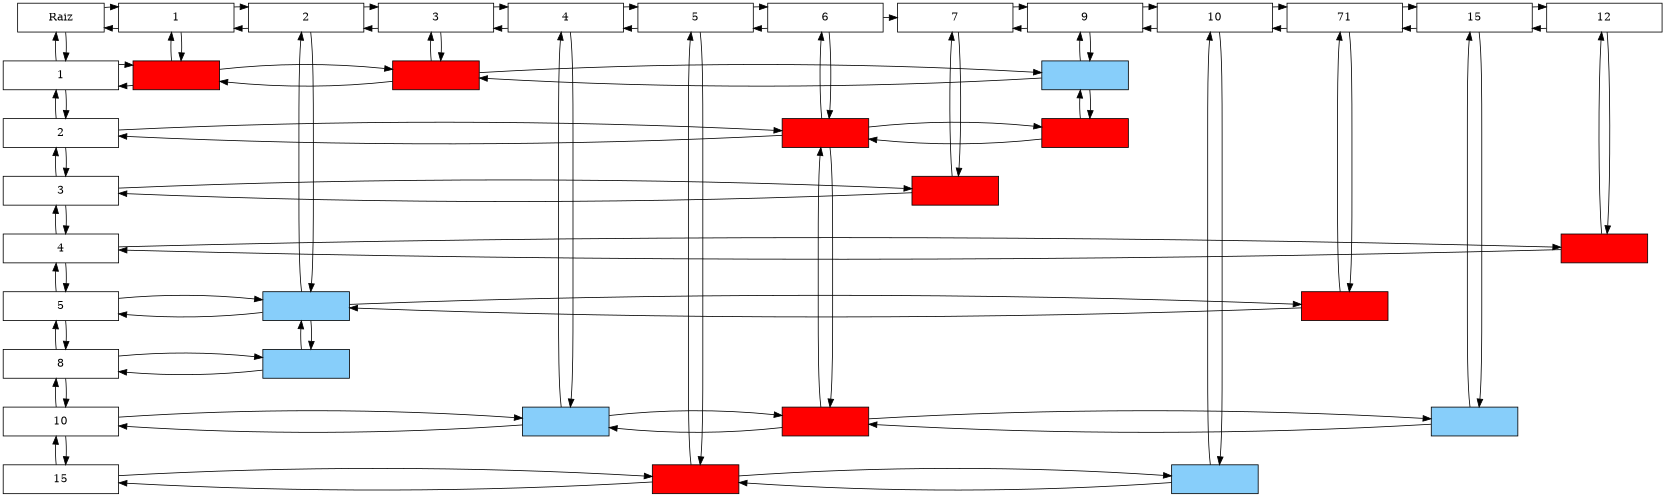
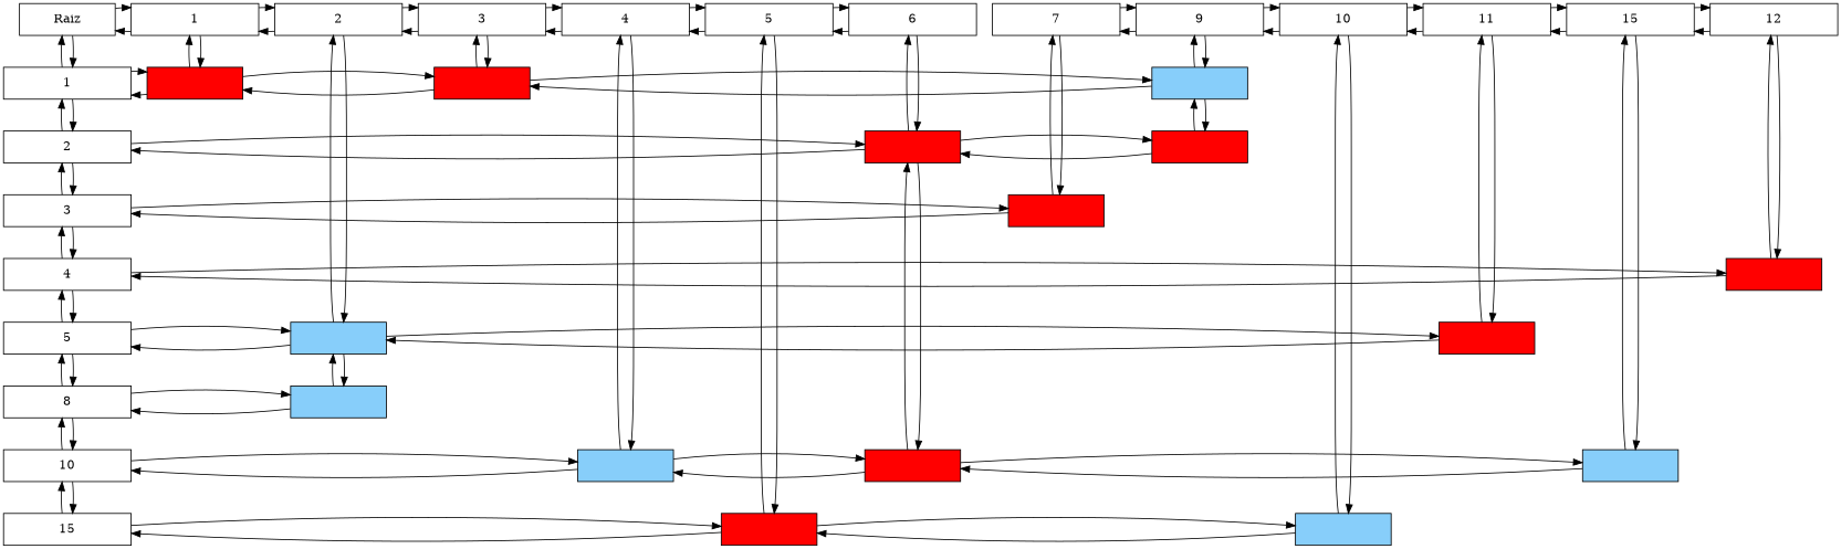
  digraph {
    node [group=1 shape=box]
    n1 [label=Raiz width=1.5]
    n2 [group=2 label=1 width=2.0]
    n3 [group=3 label=2 width=2.0]
    n4 [group=4 label=3 width=2.0]
    n5 [group=5 label=4 width=2.0]
    n6 [group=6 label=5 width=2.0]
    n7 [group=7 label=6 width=2.0]
    n8 [group=8 label=7 width=2.0]
    n9 [group=9 label=9 width=2.0]
    n10 [group=10 label=10 width=2.0]
-   n11 [group=11 label=71 width=2.0]
+   n11 [group=11 label=11 width=2.0]
    n12 [group=12 label=15 width=2.0]
    n13 [group=13 label=12 width=2.0]
    n14 [label=1 width=2.0]
    n15 [fillcolor=red group=2 label=" " style=filled width=1.5]
    n16 [fillcolor=red group=4 label=" " style=filled width=1.5]
    n17 [fillcolor=lightskyblue group=9 label=" " style=filled width=1.5]
    n18 [label=2 width=2.0]
    n19 [fillcolor=red group=7 label=" " style=filled width=1.5]
    n20 [fillcolor=red group=9 label=" " style=filled width=1.5]
    n21 [label=3 width=2.0]
    n22 [fillcolor=red group=8 label=" " style=filled width=1.5]
    n23 [label=4 width=2.0]
    n24 [fillcolor=red group=13 label=" " style=filled width=1.5]
    n25 [label=5 width=2.0]
    n26 [fillcolor=lightskyblue group=3 label=" " style=filled width=1.5]
    n27 [fillcolor=red group=11 label=" " style=filled width=1.5]
    n28 [label=8 width=2.0]
    n29 [fillcolor=lightskyblue group=3 label=" " style=filled width=1.5]
    n30 [label=10 width=2.0]
    n31 [fillcolor=lightskyblue group=5 label=" " style=filled width=1.5]
    n32 [fillcolor=red group=7 label=" " style=filled width=1.5]
    n33 [fillcolor=lightskyblue group=12 label=" " style=filled width=1.5]
    n34 [label=15 width=2.0]
    n35 [fillcolor=red group=6 label=" " style=filled width=1.5]
    n36 [fillcolor=lightskyblue group=10 label=" " style=filled width=1.5]
    subgraph sub_1 {
      rank=same
      n1
      n2
      n3
      n4
      n5
      n6
      n7
      n8
      n9
      n10
      n11
      n12
      n13
    }
    subgraph sub_2 {
      rank=same
      n14
      n15
      n16
      n17
    }
    subgraph sub_3 {
      rank=same
      n18
      n19
      n20
    }
    subgraph sub_4 {
      rank=same
      n21
      n22
    }
    subgraph sub_5 {
      rank=same
      n23
      n24
    }
    subgraph sub_6 {
      rank=same
      n25
      n26
      n27
    }
    subgraph sub_7 {
      rank=same
      n28
      n29
    }
    subgraph sub_8 {
      rank=same
      n30
      n31
      n32
      n33
    }
    subgraph sub_9 {
      rank=same
      n34
      n35
      n36
    }
    n1 -> n2 [dir=back]
    n1 -> n2
    n1 -> n14 [dir=back]
    n1 -> n14
    n2 -> n3 [dir=back]
    n2 -> n3
    n2 -> n15 [dir=back]
    n2 -> n15
    n3 -> n4 [dir=back]
    n3 -> n4
    n3 -> n26 [dir=back]
    n3 -> n26
    n4 -> n5 [dir=back]
    n4 -> n5
    n4 -> n16 [dir=back]
    n4 -> n16
    n5 -> n6 [dir=back]
    n5 -> n6
    n5 -> n31 [dir=back]
    n5 -> n31
    n6 -> n7 [dir=back]
    n6 -> n7
    n6 -> n35 [dir=back]
    n6 -> n35
-   n7 -> n8
    n7 -> n19 [dir=back]
    n7 -> n19
    n8 -> n9 [dir=back]
    n8 -> n9
    n8 -> n22 [dir=back]
    n8 -> n22
    n9 -> n10 [dir=back]
    n9 -> n10
    n9 -> n17 [dir=back]
    n9 -> n17
    n10 -> n11 [dir=back]
    n10 -> n11
    n10 -> n36 [dir=back]
    n10 -> n36
    n11 -> n12 [dir=back]
    n11 -> n12
    n11 -> n27 [dir=back]
    n11 -> n27
    n12 -> n13 [dir=back]
    n12 -> n13
    n12 -> n33 [dir=back]
    n12 -> n33
    n13 -> n24 [dir=back]
    n13 -> n24
    n14 -> n15 [dir=back]
    n14 -> n15
    n14 -> n18 [dir=back]
    n14 -> n18
    n15 -> n16 [dir=back]
    n15 -> n16
    n16 -> n17 [dir=back]
    n16 -> n17
    n17 -> n20 [dir=back]
    n17 -> n20
    n18 -> n19 [dir=back]
    n18 -> n19
    n18 -> n21 [dir=back]
    n18 -> n21
    n19 -> n20 [dir=back]
    n19 -> n20
    n19 -> n32 [dir=back]
    n19 -> n32
    n21 -> n22 [dir=back]
    n21 -> n22
    n21 -> n23 [dir=back]
    n21 -> n23
    n23 -> n24 [dir=back]
    n23 -> n24
    n23 -> n25 [dir=back]
    n23 -> n25
    n25 -> n26 [dir=back]
    n25 -> n26
    n25 -> n28 [dir=back]
    n25 -> n28
    n26 -> n27 [dir=back]
    n26 -> n27
    n26 -> n29 [dir=back]
    n26 -> n29
    n28 -> n29 [dir=back]
    n28 -> n29
    n28 -> n30 [dir=back]
    n28 -> n30
    n30 -> n31 [dir=back]
    n30 -> n31
    n30 -> n34 [dir=back]
    n30 -> n34
    n31 -> n32 [dir=back]
    n31 -> n32
    n32 -> n33 [dir=back]
    n32 -> n33
    n34 -> n35 [dir=back]
    n34 -> n35
    n35 -> n36 [dir=back]
    n35 -> n36
  }
